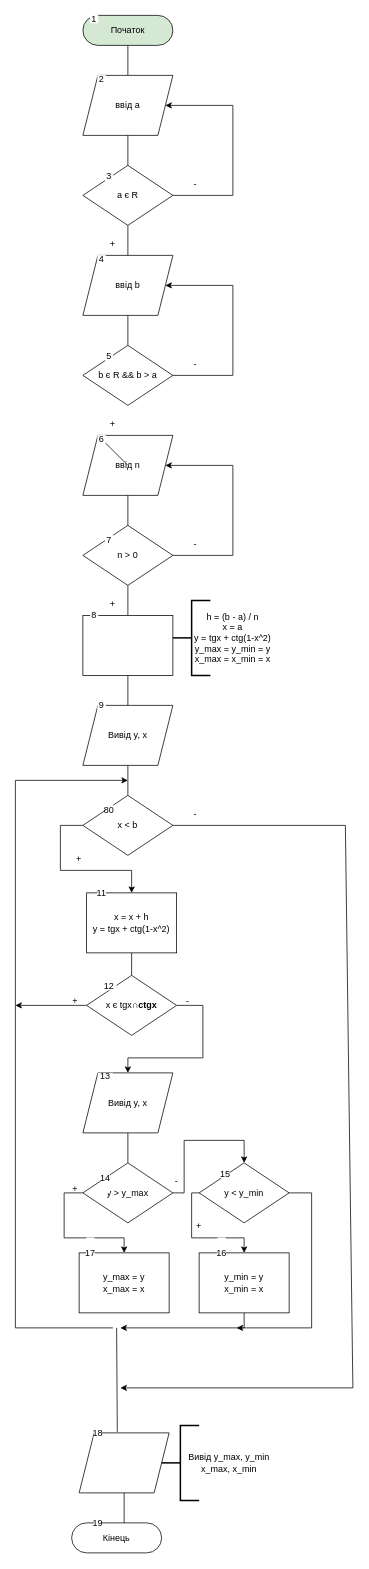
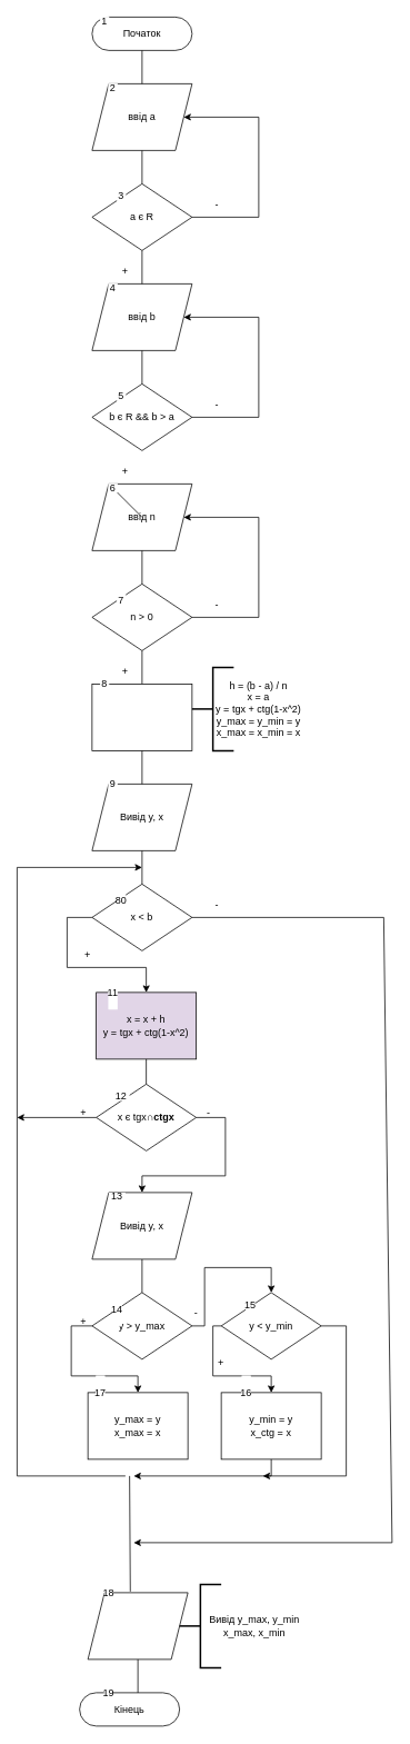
  <mxCell id="0" />
  <mxCell id="1" parent="0" />
- <mxCell id="2" value="Початок" style="rounded=1;whiteSpace=wrap;html=1;arcSize=50;fillColor=#d5e8d4;" parent="1" vertex="1"><mxGeometry x="110" y="20" width="120" height="40" as="geometry" /></mxCell>
+ <mxCell id="2" value="Початок" style="rounded=1;whiteSpace=wrap;html=1;arcSize=50;" parent="1" vertex="1"><mxGeometry x="110" y="20" width="120" height="40" as="geometry" /></mxCell>
  <mxCell id="3" value="&lt;div&gt;Кінець&lt;/div&gt;" style="rounded=1;whiteSpace=wrap;html=1;arcSize=50;" parent="1" vertex="1"><mxGeometry x="95" y="2030" width="120" height="40" as="geometry" /></mxCell>
  <mxCell id="4" value="ввід а" style="shape=parallelogram;perimeter=parallelogramPerimeter;whiteSpace=wrap;html=1;fixedSize=1;rounded=0;gradientColor=none;" parent="1" vertex="1"><mxGeometry x="110" y="100" width="120" height="80" as="geometry" /></mxCell>
  <mxCell id="5" value="1" style="rounded=0;whiteSpace=wrap;html=1;gradientColor=none;strokeColor=#FFFFFF;" parent="1" vertex="1"><mxGeometry x="120" y="20" width="10" height="10" as="geometry" /></mxCell>
  <mxCell id="6" value="1" style="rounded=0;whiteSpace=wrap;html=1;gradientColor=none;strokeColor=#FFFFFF;" parent="1" vertex="1"><mxGeometry x="130" y="340" width="10" height="10" as="geometry" /></mxCell>
  <mxCell id="7" value="" style="endArrow=none;html=1;rounded=0;entryX=0.5;entryY=1;entryDx=0;entryDy=0;exitX=0.5;exitY=0;exitDx=0;exitDy=0;" parent="1" source="4" target="2" edge="1"><mxGeometry width="50" height="50" relative="1" as="geometry"><mxPoint x="90" y="120" as="sourcePoint" /><mxPoint x="140" y="70" as="targetPoint" /></mxGeometry></mxCell>
  <mxCell id="8" value="а є R" style="rhombus;whiteSpace=wrap;html=1;rounded=0;gradientColor=none;" parent="1" vertex="1"><mxGeometry x="110" y="220" width="120" height="80" as="geometry" /></mxCell>
  <mxCell id="9" value="&lt;div&gt;2&lt;/div&gt;" style="rounded=0;whiteSpace=wrap;html=1;gradientColor=none;strokeColor=#FFFFFF;" parent="1" vertex="1"><mxGeometry x="130" y="100" width="10" height="10" as="geometry" /></mxCell>
  <mxCell id="10" value="&lt;div&gt;3&lt;/div&gt;" style="rounded=0;whiteSpace=wrap;html=1;gradientColor=none;strokeColor=#FFFFFF;" parent="1" vertex="1"><mxGeometry x="140" y="230" width="10" height="10" as="geometry" /></mxCell>
  <mxCell id="11" value="" style="endArrow=none;html=1;rounded=0;exitX=0.5;exitY=0;exitDx=0;exitDy=0;" parent="1" source="8" target="4" edge="1"><mxGeometry width="50" height="50" relative="1" as="geometry"><mxPoint x="140" y="230" as="sourcePoint" /><mxPoint x="180" y="190" as="targetPoint" /></mxGeometry></mxCell>
  <mxCell id="12" value="ввід b" style="shape=parallelogram;perimeter=parallelogramPerimeter;whiteSpace=wrap;html=1;fixedSize=1;rounded=0;gradientColor=none;" parent="1" vertex="1"><mxGeometry x="110" y="340" width="120" height="80" as="geometry" /></mxCell>
  <mxCell id="13" value="" style="endArrow=none;html=1;rounded=0;" parent="1" source="12" target="8" edge="1"><mxGeometry width="50" height="50" relative="1" as="geometry"><mxPoint x="320" y="350" as="sourcePoint" /><mxPoint x="370" y="300" as="targetPoint" /></mxGeometry></mxCell>
  <mxCell id="14" value="b є R &amp;amp;&amp;amp; b &amp;gt; a" style="rhombus;whiteSpace=wrap;html=1;rounded=0;gradientColor=none;" parent="1" vertex="1"><mxGeometry x="110" y="460" width="120" height="80" as="geometry" /></mxCell>
  <mxCell id="15" value="" style="endArrow=none;html=1;rounded=0;" parent="1" source="14" target="12" edge="1"><mxGeometry width="50" height="50" relative="1" as="geometry"><mxPoint x="280" y="470" as="sourcePoint" /><mxPoint x="330" y="420" as="targetPoint" /></mxGeometry></mxCell>
  <mxCell id="16" value="ввід n" style="shape=parallelogram;perimeter=parallelogramPerimeter;whiteSpace=wrap;html=1;fixedSize=1;rounded=0;gradientColor=none;" parent="1" vertex="1"><mxGeometry x="110" y="580" width="120" height="80" as="geometry" /></mxCell>
  <mxCell id="17" value="n &amp;gt; 0" style="rhombus;whiteSpace=wrap;html=1;rounded=0;gradientColor=none;" parent="1" vertex="1"><mxGeometry x="110" y="700" width="120" height="80" as="geometry" /></mxCell>
  <mxCell id="18" value="" style="endArrow=none;html=1;rounded=0;" parent="1" source="17" target="16" edge="1"><mxGeometry width="50" height="50" relative="1" as="geometry"><mxPoint x="250" y="700" as="sourcePoint" /><mxPoint x="300" y="650" as="targetPoint" /></mxGeometry></mxCell>
  <mxCell id="19" value="" style="endArrow=none;html=1;rounded=0;" parent="1" source="16" target="22" edge="1"><mxGeometry width="50" height="50" relative="1" as="geometry"><mxPoint x="320" y="580" as="sourcePoint" /><mxPoint x="370" y="530" as="targetPoint" /></mxGeometry></mxCell>
  <mxCell id="20" value="&lt;div&gt;4&lt;/div&gt;" style="rounded=0;whiteSpace=wrap;html=1;gradientColor=none;strokeColor=#FFFFFF;" parent="1" vertex="1"><mxGeometry x="130" y="340" width="10" height="10" as="geometry" /></mxCell>
  <mxCell id="21" value="5" style="rounded=0;whiteSpace=wrap;html=1;gradientColor=none;strokeColor=#FFFFFF;" parent="1" vertex="1"><mxGeometry x="140" y="470" width="10" height="10" as="geometry" /></mxCell>
  <mxCell id="22" value="6" style="rounded=0;whiteSpace=wrap;html=1;gradientColor=none;strokeColor=#FFFFFF;" parent="1" vertex="1"><mxGeometry x="130" y="580" width="10" height="10" as="geometry" /></mxCell>
  <mxCell id="23" value="7" style="rounded=0;whiteSpace=wrap;html=1;gradientColor=none;strokeColor=#FFFFFF;" parent="1" vertex="1"><mxGeometry x="140" y="700" width="10" height="40" as="geometry" /></mxCell>
  <mxCell id="24" value="" style="endArrow=classic;html=1;rounded=0;exitX=1;exitY=0.5;exitDx=0;exitDy=0;" parent="1" source="17" target="16" edge="1"><mxGeometry width="50" height="50" relative="1" as="geometry"><mxPoint x="280" y="760" as="sourcePoint" /><mxPoint x="330" y="710" as="targetPoint" /><Array as="points"><mxPoint x="310" y="740" /><mxPoint x="310" y="620" /></Array></mxGeometry></mxCell>
  <mxCell id="25" value="" style="endArrow=classic;html=1;rounded=0;exitX=1;exitY=0.5;exitDx=0;exitDy=0;" parent="1" edge="1"><mxGeometry width="50" height="50" relative="1" as="geometry"><mxPoint x="230" y="500" as="sourcePoint" /><mxPoint x="220" y="380" as="targetPoint" /><Array as="points"><mxPoint x="310" y="500" /><mxPoint x="310" y="380" /></Array></mxGeometry></mxCell>
  <mxCell id="26" value="" style="endArrow=classic;html=1;rounded=0;exitX=1;exitY=0.5;exitDx=0;exitDy=0;" parent="1" edge="1"><mxGeometry width="50" height="50" relative="1" as="geometry"><mxPoint x="230" y="260" as="sourcePoint" /><mxPoint x="220" y="140" as="targetPoint" /><Array as="points"><mxPoint x="310" y="260" /><mxPoint x="310" y="140" /></Array></mxGeometry></mxCell>
  <mxCell id="27" value="-" style="rounded=0;whiteSpace=wrap;html=1;strokeColor=none;gradientColor=none;fillColor=none;" parent="1" vertex="1"><mxGeometry x="230" y="470" width="60" height="30" as="geometry" /></mxCell>
  <mxCell id="28" value="-" style="rounded=0;whiteSpace=wrap;html=1;strokeColor=none;gradientColor=none;fillColor=none;" parent="1" vertex="1"><mxGeometry x="230" y="710" width="60" height="30" as="geometry" /></mxCell>
  <mxCell id="29" value="-" style="rounded=0;whiteSpace=wrap;html=1;strokeColor=none;gradientColor=none;fillColor=none;" parent="1" vertex="1"><mxGeometry x="230" y="230" width="60" height="30" as="geometry" /></mxCell>
  <mxCell id="30" value="+" style="rounded=0;whiteSpace=wrap;html=1;strokeColor=none;gradientColor=none;fillColor=none;" parent="1" vertex="1"><mxGeometry x="120" y="310" width="60" height="30" as="geometry" /></mxCell>
  <mxCell id="31" value="+" style="rounded=0;whiteSpace=wrap;html=1;strokeColor=none;gradientColor=none;fillColor=none;" parent="1" vertex="1"><mxGeometry x="120" y="550" width="60" height="30" as="geometry" /></mxCell>
  <mxCell id="32" value="" style="endArrow=none;html=1;rounded=0;" parent="1" source="33" target="17" edge="1"><mxGeometry width="50" height="50" relative="1" as="geometry"><mxPoint x="120" y="810" as="sourcePoint" /><mxPoint x="350" y="840" as="targetPoint" /></mxGeometry></mxCell>
  <mxCell id="33" value="" style="rounded=0;whiteSpace=wrap;html=1;strokeColor=#000000;fillColor=default;gradientColor=none;" parent="1" vertex="1"><mxGeometry x="110" y="820" width="120" height="80" as="geometry" /></mxCell>
  <mxCell id="34" value="+" style="rounded=0;whiteSpace=wrap;html=1;strokeColor=none;gradientColor=none;fillColor=none;" parent="1" vertex="1"><mxGeometry x="120" y="790" width="60" height="30" as="geometry" /></mxCell>
  <mxCell id="35" value="&lt;div&gt;Вивід y, x&lt;/div&gt;" style="shape=parallelogram;perimeter=parallelogramPerimeter;whiteSpace=wrap;html=1;fixedSize=1;rounded=0;strokeColor=#000000;fillColor=default;gradientColor=none;" parent="1" vertex="1"><mxGeometry x="110" y="940" width="120" height="80" as="geometry" /></mxCell>
  <mxCell id="36" value="8" style="rounded=0;whiteSpace=wrap;html=1;gradientColor=none;strokeColor=#FFFFFF;" parent="1" vertex="1"><mxGeometry x="120" y="800" width="10" height="40" as="geometry" /></mxCell>
  <mxCell id="37" value="9" style="rounded=0;whiteSpace=wrap;html=1;gradientColor=none;strokeColor=#FFFFFF;" parent="1" vertex="1"><mxGeometry x="130" y="920" width="10" height="40" as="geometry" /></mxCell>
  <mxCell id="38" value="" style="endArrow=none;html=1;rounded=0;" parent="1" source="35" target="33" edge="1"><mxGeometry width="50" height="50" relative="1" as="geometry"><mxPoint x="300" y="950" as="sourcePoint" /><mxPoint x="350" y="900" as="targetPoint" /></mxGeometry></mxCell>
- <mxCell id="39" value="&lt;div&gt;x = x + h&lt;br&gt;&lt;/div&gt;&lt;div&gt;y = tgx + ctg(1-x^2)&lt;/div&gt;" style="rounded=0;whiteSpace=wrap;html=1;" parent="1" vertex="1"><mxGeometry x="115" y="1190" width="120" height="80" as="geometry" /></mxCell>
+ <mxCell id="39" value="&lt;div&gt;x = x + h&lt;br&gt;&lt;/div&gt;&lt;div&gt;y = tgx + ctg(1-x^2)&lt;/div&gt;" style="rounded=0;whiteSpace=wrap;html=1;fillColor=#e1d5e7;" parent="1" vertex="1"><mxGeometry x="115" y="1190" width="120" height="80" as="geometry" /></mxCell>
  <mxCell id="40" value="" style="strokeWidth=2;html=1;shape=mxgraph.flowchart.annotation_2;align=left;labelPosition=right;pointerEvents=1;fillColor=default;" parent="1" vertex="1"><mxGeometry x="230" y="800" width="50" height="100" as="geometry" /></mxCell>
  <mxCell id="41" value="&lt;div&gt;h = (b - a) / n&lt;/div&gt;&lt;div&gt;x = a&lt;br&gt;&lt;/div&gt;&lt;div&gt;y = tgx + ctg(1-x^2)&lt;/div&gt;&lt;div&gt;y_max = y_min = y&lt;br&gt;&lt;/div&gt;x_max = x_min = x" style="rounded=1;whiteSpace=wrap;html=1;fillColor=none;strokeColor=none;" parent="1" vertex="1"><mxGeometry x="255" y="820" width="110" height="60" as="geometry" /></mxCell>
  <mxCell id="42" value="y &amp;gt; y_max" style="rhombus;whiteSpace=wrap;html=1;fillColor=default;" parent="1" vertex="1"><mxGeometry x="110" y="1550" width="120" height="80" as="geometry" /></mxCell>
  <mxCell id="43" value="y &amp;lt; y_min" style="rhombus;whiteSpace=wrap;html=1;fillColor=default;" parent="1" vertex="1"><mxGeometry x="265" y="1550" width="120" height="80" as="geometry" /></mxCell>
  <mxCell id="44" value="&lt;div&gt;y_max = y&lt;/div&gt;&lt;div&gt;x_max = x&lt;br&gt;&lt;/div&gt;" style="rounded=0;whiteSpace=wrap;html=1;fillColor=default;" parent="1" vertex="1"><mxGeometry x="105" y="1670" width="120" height="80" as="geometry" /></mxCell>
- <mxCell id="45" value="&lt;div&gt;y_min = y&lt;/div&gt;&lt;div&gt;x_min = x&lt;br&gt;&lt;/div&gt;" style="rounded=0;whiteSpace=wrap;html=1;fillColor=default;" parent="1" vertex="1"><mxGeometry x="265" y="1670" width="120" height="80" as="geometry" /></mxCell>
+ <mxCell id="45" value="&lt;div&gt;y_min = y&lt;/div&gt;&lt;div&gt;x_ctg = x&lt;br&gt;&lt;/div&gt;" style="rounded=0;whiteSpace=wrap;html=1;fillColor=default;" parent="1" vertex="1"><mxGeometry x="265" y="1670" width="120" height="80" as="geometry" /></mxCell>
  <mxCell id="46" value="" style="endArrow=none;html=1;rounded=0;" parent="1" source="42" target="61" edge="1"><mxGeometry width="50" height="50" relative="1" as="geometry"><mxPoint x="-5" y="1720" as="sourcePoint" /><mxPoint x="165" y="1550" as="targetPoint" /></mxGeometry></mxCell>
  <mxCell id="47" value="x &amp;lt; b" style="rhombus;whiteSpace=wrap;html=1;fillColor=default;" parent="1" vertex="1"><mxGeometry x="110" y="1060" width="120" height="80" as="geometry" /></mxCell>
  <mxCell id="48" value="" style="shape=parallelogram;perimeter=parallelogramPerimeter;whiteSpace=wrap;html=1;fixedSize=1;rounded=0;strokeColor=#000000;fillColor=default;gradientColor=none;" parent="1" vertex="1"><mxGeometry x="105" y="1910" width="120" height="80" as="geometry" /></mxCell>
  <mxCell id="49" value="" style="endArrow=none;html=1;rounded=0;" parent="1" target="48" edge="1"><mxGeometry width="50" height="50" relative="1" as="geometry"><mxPoint x="165" y="2030" as="sourcePoint" /><mxPoint x="-15" y="2050" as="targetPoint" /></mxGeometry></mxCell>
  <mxCell id="50" value="" style="endArrow=classic;html=1;rounded=0;" parent="1" source="43" target="45" edge="1"><mxGeometry width="50" height="50" relative="1" as="geometry"><mxPoint x="567.005" y="1809.997" as="sourcePoint" /><mxPoint x="245" y="2055.42" as="targetPoint" /><Array as="points"><mxPoint x="255" y="1590" /><mxPoint x="255" y="1650" /><mxPoint x="325" y="1650" /></Array></mxGeometry></mxCell>
  <mxCell id="51" value="80" style="rounded=0;whiteSpace=wrap;html=1;gradientColor=none;strokeColor=#FFFFFF;" parent="1" vertex="1"><mxGeometry x="140" y="1060" width="10" height="40" as="geometry" /></mxCell>
  <mxCell id="52" value="15" style="rounded=0;whiteSpace=wrap;html=1;gradientColor=none;strokeColor=#FFFFFF;" parent="1" vertex="1"><mxGeometry x="295" y="1550" width="10" height="30" as="geometry" /></mxCell>
  <mxCell id="53" value="16" style="rounded=0;whiteSpace=wrap;html=1;gradientColor=none;strokeColor=#FFFFFF;" parent="1" vertex="1"><mxGeometry x="290" y="1650" width="10" height="40" as="geometry" /></mxCell>
  <mxCell id="54" value="14" style="rounded=0;whiteSpace=wrap;html=1;gradientColor=none;strokeColor=#FFFFFF;" parent="1" vertex="1"><mxGeometry x="135" y="1550" width="10" height="40" as="geometry" /></mxCell>
  <mxCell id="55" value="18" style="rounded=0;whiteSpace=wrap;html=1;gradientColor=none;strokeColor=#FFFFFF;" parent="1" vertex="1"><mxGeometry x="125" y="1890" width="10" height="40" as="geometry" /></mxCell>
  <mxCell id="56" value="19" style="rounded=0;whiteSpace=wrap;html=1;gradientColor=none;strokeColor=#FFFFFF;" parent="1" vertex="1"><mxGeometry x="125" y="2010" width="10" height="40" as="geometry" /></mxCell>
  <mxCell id="57" value="+" style="rounded=0;whiteSpace=wrap;html=1;strokeColor=none;gradientColor=none;fillColor=none;" parent="1" vertex="1"><mxGeometry x="235" y="1620" width="60" height="30" as="geometry" /></mxCell>
  <mxCell id="58" value="-" style="rounded=0;whiteSpace=wrap;html=1;strokeColor=none;gradientColor=none;fillColor=none;" parent="1" vertex="1"><mxGeometry x="205" y="1560" width="60" height="30" as="geometry" /></mxCell>
  <mxCell id="59" value="+" style="rounded=0;whiteSpace=wrap;html=1;strokeColor=none;gradientColor=none;fillColor=none;" parent="1" vertex="1"><mxGeometry x="75" y="1130" width="60" height="30" as="geometry" /></mxCell>
  <mxCell id="60" value="-" style="rounded=0;whiteSpace=wrap;html=1;strokeColor=none;gradientColor=none;fillColor=none;" parent="1" vertex="1"><mxGeometry x="230" y="1070" width="60" height="30" as="geometry" /></mxCell>
  <mxCell id="61" value="&lt;div&gt;Вивід y, x&lt;/div&gt;" style="shape=parallelogram;perimeter=parallelogramPerimeter;whiteSpace=wrap;html=1;fixedSize=1;rounded=0;strokeColor=#000000;fillColor=default;gradientColor=none;" parent="1" vertex="1"><mxGeometry x="110" y="1430" width="120" height="80" as="geometry" /></mxCell>
  <mxCell id="62" value="11" style="rounded=0;whiteSpace=wrap;html=1;gradientColor=none;strokeColor=#FFFFFF;" parent="1" vertex="1"><mxGeometry x="130" y="1170" width="10" height="40" as="geometry" /></mxCell>
  <mxCell id="63" value="" style="endArrow=classic;html=1;rounded=0;" parent="1" source="42" target="43" edge="1"><mxGeometry width="50" height="50" relative="1" as="geometry"><mxPoint x="285" y="1660" as="sourcePoint" /><mxPoint x="335" y="1610" as="targetPoint" /><Array as="points"><mxPoint x="245" y="1590" /><mxPoint x="245" y="1520" /><mxPoint x="325" y="1520" /></Array></mxGeometry></mxCell>
  <mxCell id="64" value="" style="endArrow=classic;html=1;rounded=0;" parent="1" source="45" edge="1"><mxGeometry width="50" height="50" relative="1" as="geometry"><mxPoint x="515" y="1840" as="sourcePoint" /><mxPoint x="160" y="1770" as="targetPoint" /><Array as="points"><mxPoint x="325" y="1770" /></Array></mxGeometry></mxCell>
  <mxCell id="65" value="+" style="rounded=0;whiteSpace=wrap;html=1;strokeColor=none;gradientColor=none;fillColor=none;" parent="1" vertex="1"><mxGeometry x="70" y="1570" width="60" height="30" as="geometry" /></mxCell>
  <mxCell id="66" value="" style="endArrow=classic;html=1;rounded=0;exitX=1;exitY=0.5;exitDx=0;exitDy=0;" parent="1" source="43" edge="1"><mxGeometry width="50" height="50" relative="1" as="geometry"><mxPoint x="485" y="1610" as="sourcePoint" /><mxPoint x="315" y="1770" as="targetPoint" /><Array as="points"><mxPoint x="415" y="1590" /><mxPoint x="415" y="1770" /></Array></mxGeometry></mxCell>
  <mxCell id="67" value="" style="endArrow=none;html=1;rounded=0;exitX=0.5;exitY=0;exitDx=0;exitDy=0;" edge="1" parent="1" source="47" target="35"><mxGeometry width="50" height="50" relative="1" as="geometry"><mxPoint x="470" y="1100" as="sourcePoint" /><mxPoint x="520" y="1050" as="targetPoint" /></mxGeometry></mxCell>
  <mxCell id="68" value="" style="endArrow=classic;html=1;rounded=0;" edge="1" parent="1" source="47" target="39"><mxGeometry width="50" height="50" relative="1" as="geometry"><mxPoint x="290" y="1200" as="sourcePoint" /><mxPoint x="340" y="1150" as="targetPoint" /><Array as="points"><mxPoint x="80" y="1100" /><mxPoint x="80" y="1160" /><mxPoint x="175" y="1160" /></Array></mxGeometry></mxCell>
  <mxCell id="69" value="" style="endArrow=classic;html=1;rounded=0;" edge="1" parent="1"><mxGeometry width="50" height="50" relative="1" as="geometry"><mxPoint x="150" y="1770" as="sourcePoint" /><mxPoint x="170" y="1040" as="targetPoint" /><Array as="points"><mxPoint x="20" y="1770" /><mxPoint x="20" y="1040" /></Array></mxGeometry></mxCell>
  <mxCell id="70" value="" style="endArrow=classic;html=1;rounded=0;" edge="1" parent="1" source="47"><mxGeometry width="50" height="50" relative="1" as="geometry"><mxPoint x="340" y="1150" as="sourcePoint" /><mxPoint x="160" y="1850" as="targetPoint" /><Array as="points"><mxPoint x="460" y="1100" /><mxPoint x="470" y="1850" /></Array></mxGeometry></mxCell>
  <mxCell id="71" value="" style="endArrow=none;html=1;rounded=0;exitX=0.424;exitY=-0.017;exitDx=0;exitDy=0;exitPerimeter=0;" edge="1" parent="1" source="48"><mxGeometry width="50" height="50" relative="1" as="geometry"><mxPoint x="135" y="1890" as="sourcePoint" /><mxPoint x="155" y="1770" as="targetPoint" /></mxGeometry></mxCell>
  <mxCell id="72" value="" style="strokeWidth=2;html=1;shape=mxgraph.flowchart.annotation_2;align=left;labelPosition=right;pointerEvents=1;fillColor=default;" vertex="1" parent="1"><mxGeometry x="215" y="1900" width="50" height="100" as="geometry" /></mxCell>
  <mxCell id="73" value="&lt;div&gt;Вивід y_max, y_min&lt;/div&gt;&lt;div&gt;x_max, x_min&lt;br&gt;&lt;/div&gt;" style="rounded=0;whiteSpace=wrap;html=1;fillColor=none;strokeColor=none;" vertex="1" parent="1"><mxGeometry x="245" y="1900" width="120" height="100" as="geometry" /></mxCell>
  <mxCell id="74" value="" style="endArrow=classic;html=1;rounded=0;entryX=0.5;entryY=0;entryDx=0;entryDy=0;exitX=0;exitY=0.5;exitDx=0;exitDy=0;" edge="1" parent="1" source="42" target="44"><mxGeometry width="50" height="50" relative="1" as="geometry"><mxPoint x="45" y="1560" as="sourcePoint" /><mxPoint x="155" y="1580" as="targetPoint" /><Array as="points"><mxPoint x="85" y="1590" /><mxPoint x="85" y="1650" /><mxPoint x="165" y="1650" /></Array></mxGeometry></mxCell>
  <mxCell id="75" value="+" style="rounded=0;whiteSpace=wrap;html=1;fillColor=none;strokeColor=none;" vertex="1" parent="1"><mxGeometry x="85" y="1330" width="30" height="10" as="geometry" /></mxCell>
  <mxCell id="76" value="x є tgx&lt;span class=&quot;ILfuVd&quot; lang=&quot;ru&quot;&gt;&lt;span class=&quot;hgKElc&quot;&gt;&lt;b&gt;∩ctgx&lt;/b&gt;&lt;/span&gt;&lt;/span&gt;" style="rhombus;whiteSpace=wrap;html=1;fillColor=none;" vertex="1" parent="1"><mxGeometry x="115" y="1300" width="120" height="80" as="geometry" /></mxCell>
  <mxCell id="77" value="" style="endArrow=none;html=1;rounded=0;" edge="1" parent="1" source="76" target="39"><mxGeometry width="50" height="50" relative="1" as="geometry"><mxPoint x="150" y="1370" as="sourcePoint" /><mxPoint x="200" y="1320" as="targetPoint" /></mxGeometry></mxCell>
  <mxCell id="78" value="" style="endArrow=classic;html=1;rounded=0;" edge="1" parent="1" source="76" target="61"><mxGeometry width="50" height="50" relative="1" as="geometry"><mxPoint x="270" y="1420" as="sourcePoint" /><mxPoint x="170" y="1420" as="targetPoint" /><Array as="points"><mxPoint x="270" y="1340" /><mxPoint x="270" y="1410" /><mxPoint x="170" y="1410" /></Array></mxGeometry></mxCell>
  <mxCell id="79" value="" style="endArrow=classic;html=1;rounded=0;" edge="1" parent="1" source="76"><mxGeometry width="50" height="50" relative="1" as="geometry"><mxPoint x="70" y="1340" as="sourcePoint" /><mxPoint x="20" y="1340" as="targetPoint" /></mxGeometry></mxCell>
  <mxCell id="80" value="-" style="rounded=0;whiteSpace=wrap;html=1;fillColor=none;strokeColor=none;" vertex="1" parent="1"><mxGeometry x="235" y="1330" width="30" height="10" as="geometry" /></mxCell>
  <mxCell id="81" value="13" style="rounded=0;whiteSpace=wrap;html=1;fillColor=default;strokeColor=none;" vertex="1" parent="1"><mxGeometry x="130" y="1430" width="20" height="10" as="geometry" /></mxCell>
  <mxCell id="82" value="12" style="rounded=0;whiteSpace=wrap;html=1;fillColor=#FFFFFF;strokeColor=none;" vertex="1" parent="1"><mxGeometry x="135" y="1310" width="20" height="10" as="geometry" /></mxCell>
  <mxCell id="83" value="17" style="rounded=0;whiteSpace=wrap;html=1;gradientColor=none;strokeColor=#FFFFFF;" vertex="1" parent="1"><mxGeometry x="115" y="1650" width="10" height="40" as="geometry" /></mxCell>
